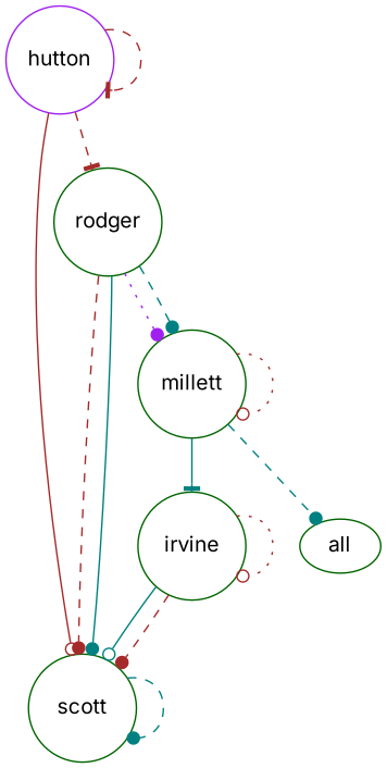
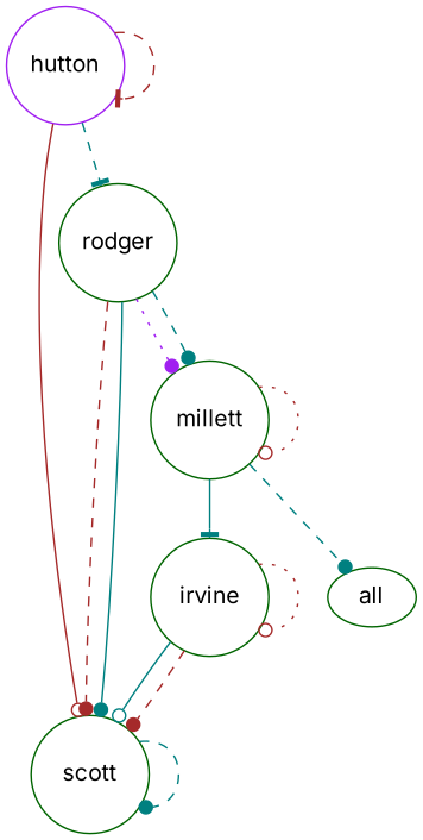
  digraph {
    fontname=Inter
    node [color=darkgreen fillcolor=white fixedsize=true fontname=Inter shape=circle style=filled]
    edge [arrowhead=dot color=teal fontname=Inter penwidth=1 style=dashed]
    irvine [height=1 width=1]
    scott [height=1 width=1]
    millett [height=1 width=1]
    all [fillcolor="" fixedsize="" shape="" style=""]
    hutton [color=purple height=1 width=1]
    rodger [height=1 width=1]
    irvine -> irvine [arrowhead=odot color=brown style=dotted]
    irvine -> scott [arrowhead=odot style=bold]
    irvine -> scott [color=brown]
    scott -> scott
    millett -> irvine [arrowhead=tee style=bold]
    millett -> millett [arrowhead=odot color=brown style=dotted]
    millett -> all
    hutton -> scott [arrowhead=odot color=brown style=bold]
    hutton -> hutton [arrowhead=tee color=brown]
-   hutton -> rodger [arrowhead=tee color=brown]
+   hutton -> rodger [arrowhead=tee]
    rodger -> scott [color=brown]
    rodger -> scott [style=bold]
    rodger -> millett [color=purple style=dotted]
    rodger -> millett
  }
